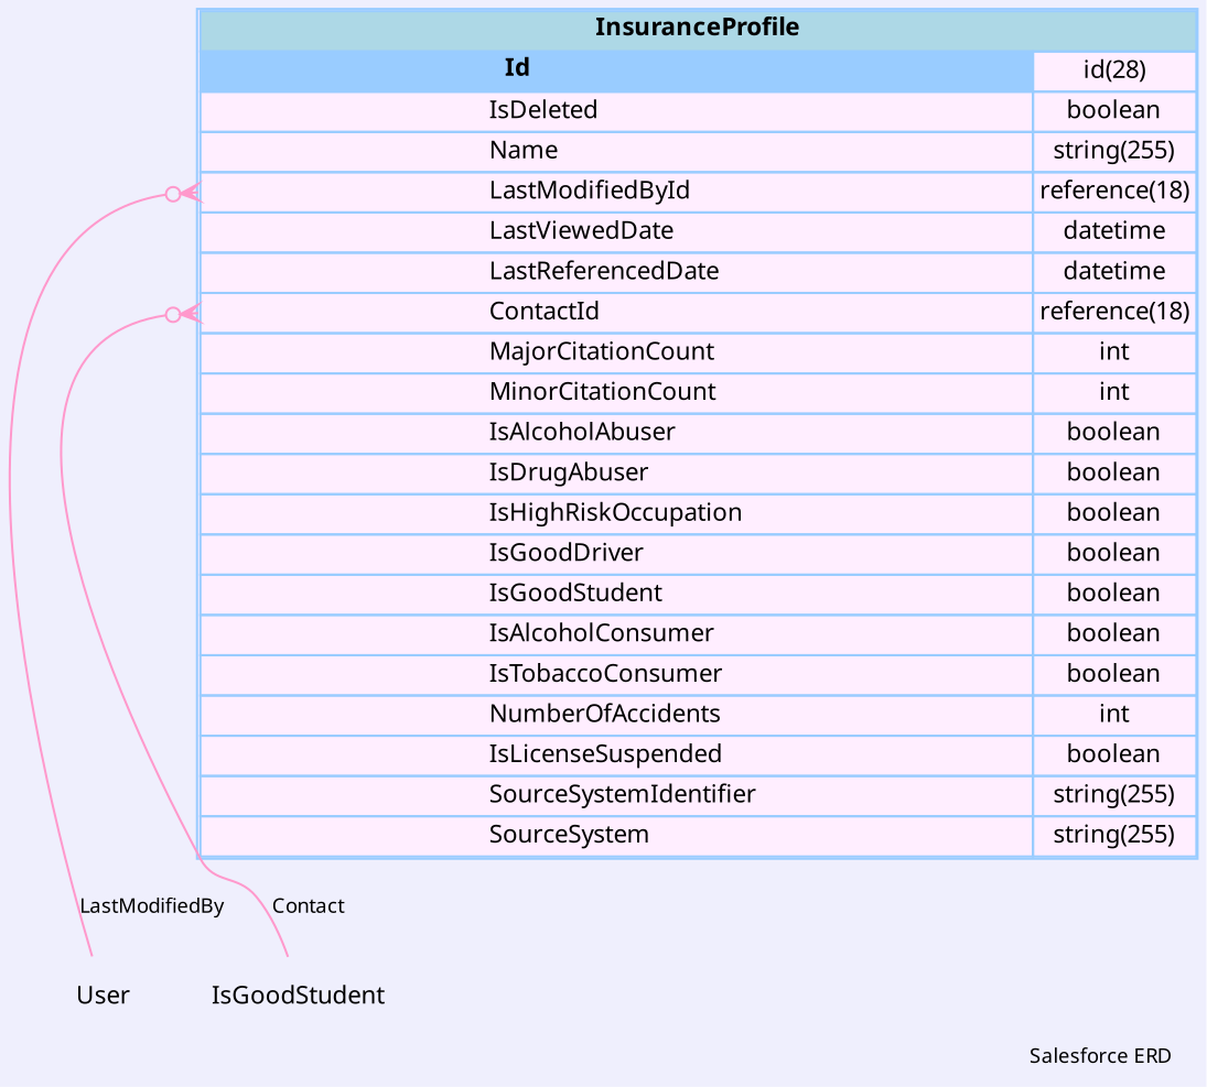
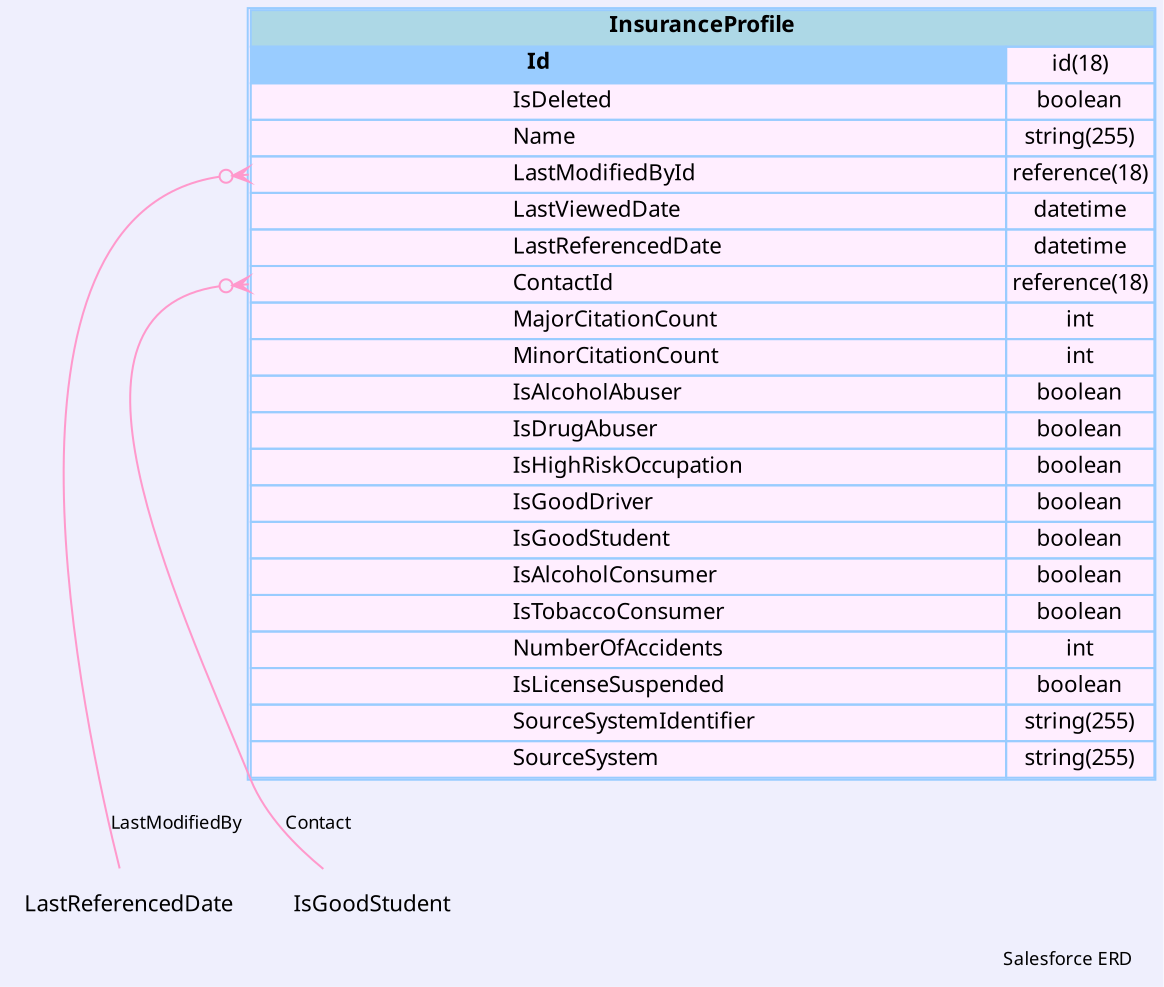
  digraph {
    bgcolor="#efeffd"
    fontname="Noto Sans"
    fontsize=9
    label="Salesforce ERD "
    labeljust=r
    nodesep=0.18
    rankdir=TB
    ranksep=0.46
    node [color="#99ccff" fontname="Noto Sans" fontsize=11 shape=plaintext]
    edge [arrowhead=none arrowsize=0.8 arrowtail=crowodot color="#ff99cc" dir=back fontname="Noto Sans" fontsize=9 headport="Id:e"]
-   n1 [label=<                 <table border="1" cellborder="1" cellspacing="0" bgcolor="#ffeeff" >                      <tr><td colspan="3" bgcolor="lightblue"><b>InsuranceProfile</b></td></tr>              <tr>                                         <td  bgcolor="#99ccff" port="Id" align="left">                                            <b>Id</b>                                         </td><td>id(28)</td></tr> <tr>                                          <td port="IsDeleted" align="left">                                          IsDeleted                                        </td><td>boolean</td></tr> <tr>                                          <td port="Name" align="left">                                          Name                                        </td><td>string(255)</td></tr> <tr>                                          <td port="LastModifiedById" align="left">                                          LastModifiedById                                        </td><td>reference(18)</td></tr> <tr>                                          <td port="LastViewedDate" align="left">                                          LastViewedDate                                        </td><td>datetime</td></tr> <tr>                                          <td port="LastReferencedDate" align="left">                                          LastReferencedDate                                        </td><td>datetime</td></tr> <tr>                                          <td port="ContactId" align="left">                                          ContactId                                        </td><td>reference(18)</td></tr> <tr>                                          <td port="MajorCitationCount" align="left">                                          MajorCitationCount                                        </td><td>int</td></tr> <tr>                                          <td port="MinorCitationCount" align="left">                                          MinorCitationCount                                        </td><td>int</td></tr> <tr>                                          <td port="IsAlcoholAbuser" align="left">                                          IsAlcoholAbuser                                        </td><td>boolean</td></tr> <tr>                                          <td port="IsDrugAbuser" align="left">                                          IsDrugAbuser                                        </td><td>boolean</td></tr> <tr>                                          <td port="IsHighRiskOccupation" align="left">                                          IsHighRiskOccupation                                        </td><td>boolean</td></tr> <tr>                                          <td port="IsGoodDriver" align="left">                                          IsGoodDriver                                        </td><td>boolean</td></tr> <tr>                                          <td port="IsGoodStudent" align="left">                                          IsGoodStudent                                        </td><td>boolean</td></tr> <tr>                                          <td port="IsAlcoholConsumer" align="left">                                          IsAlcoholConsumer                                        </td><td>boolean</td></tr> <tr>                                          <td port="IsTobaccoConsumer" align="left">                                          IsTobaccoConsumer                                        </td><td>boolean</td></tr> <tr>                                          <td port="NumberOfAccidents" align="left">                                          NumberOfAccidents                                        </td><td>int</td></tr> <tr>                                          <td port="IsLicenseSuspended" align="left">                                          IsLicenseSuspended                                        </td><td>boolean</td></tr> <tr>                                          <td port="SourceSystemIdentifier" align="left">                                          SourceSystemIdentifier                                        </td><td>string(255)</td></tr> <tr>                                          <td port="SourceSystem" align="left">                                          SourceSystem                                        </td><td>string(255)</td></tr>                             </table>                 > margin=0 shape=none]
-   User
+   n1 [label=<                 <table border="1" cellborder="1" cellspacing="0" bgcolor="#ffeeff" >                      <tr><td colspan="3" bgcolor="lightblue"><b>InsuranceProfile</b></td></tr>              <tr>                                         <td  bgcolor="#99ccff" port="Id" align="left">                                            <b>Id</b>                                         </td><td>id(18)</td></tr> <tr>                                          <td port="IsDeleted" align="left">                                          IsDeleted                                        </td><td>boolean</td></tr> <tr>                                          <td port="Name" align="left">                                          Name                                        </td><td>string(255)</td></tr> <tr>                                          <td port="LastModifiedById" align="left">                                          LastModifiedById                                        </td><td>reference(18)</td></tr> <tr>                                          <td port="LastViewedDate" align="left">                                          LastViewedDate                                        </td><td>datetime</td></tr> <tr>                                          <td port="LastReferencedDate" align="left">                                          LastReferencedDate                                        </td><td>datetime</td></tr> <tr>                                          <td port="ContactId" align="left">                                          ContactId                                        </td><td>reference(18)</td></tr> <tr>                                          <td port="MajorCitationCount" align="left">                                          MajorCitationCount                                        </td><td>int</td></tr> <tr>                                          <td port="MinorCitationCount" align="left">                                          MinorCitationCount                                        </td><td>int</td></tr> <tr>                                          <td port="IsAlcoholAbuser" align="left">                                          IsAlcoholAbuser                                        </td><td>boolean</td></tr> <tr>                                          <td port="IsDrugAbuser" align="left">                                          IsDrugAbuser                                        </td><td>boolean</td></tr> <tr>                                          <td port="IsHighRiskOccupation" align="left">                                          IsHighRiskOccupation                                        </td><td>boolean</td></tr> <tr>                                          <td port="IsGoodDriver" align="left">                                          IsGoodDriver                                        </td><td>boolean</td></tr> <tr>                                          <td port="IsGoodStudent" align="left">                                          IsGoodStudent                                        </td><td>boolean</td></tr> <tr>                                          <td port="IsAlcoholConsumer" align="left">                                          IsAlcoholConsumer                                        </td><td>boolean</td></tr> <tr>                                          <td port="IsTobaccoConsumer" align="left">                                          IsTobaccoConsumer                                        </td><td>boolean</td></tr> <tr>                                          <td port="NumberOfAccidents" align="left">                                          NumberOfAccidents                                        </td><td>int</td></tr> <tr>                                          <td port="IsLicenseSuspended" align="left">                                          IsLicenseSuspended                                        </td><td>boolean</td></tr> <tr>                                          <td port="SourceSystemIdentifier" align="left">                                          SourceSystemIdentifier                                        </td><td>string(255)</td></tr> <tr>                                          <td port="SourceSystem" align="left">                                          SourceSystem                                        </td><td>string(255)</td></tr>                             </table>                 > margin=0 shape=none]
+   User [label=LastReferencedDate]
    n3 [label=IsGoodStudent]
    n1 -> User [label=LastModifiedBy tailport="LastModifiedById:w"]
    n1 -> n3 [label=Contact tailport="ContactId:w"]
  }
